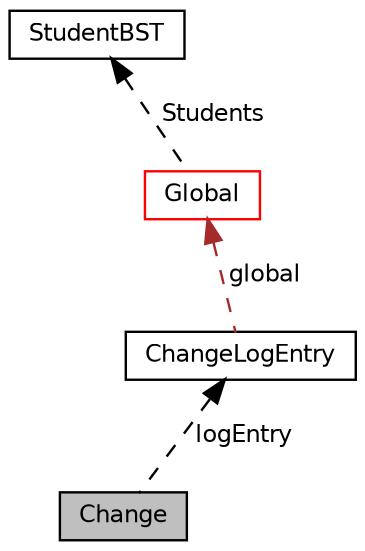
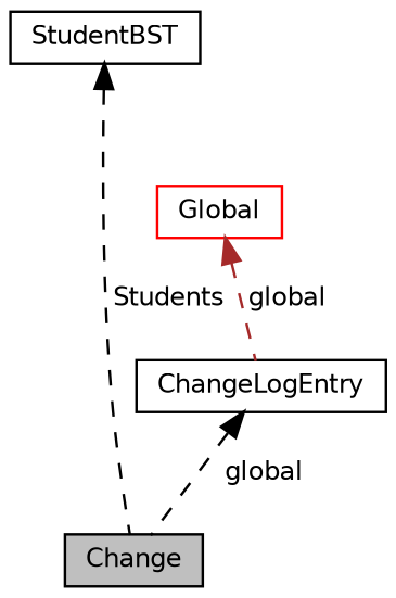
  digraph {
    node [color=black fillcolor=white fontname=Helvetica fontsize=10 shape=record style=filled]
    edge [color=black dir=back fontname=Helvetica fontsize=10 labelfontname=Helvetica labelfontsize=10 style=dashed]
    n1 [fillcolor=grey75 fontcolor=black height=0.2 label=Change width=0.4]
    n2 [color=red height=0.2 label=Global width=0.4]
    n3 [height=0.2 label=ChangeLogEntry width=0.4]
    n4 [height=0.2 label=StudentBST width=0.4]
    n2 -> n3 [color=brown label=" global"]
-   n3 -> n1 [label=" logEntry"]
-   n4 -> n2 [label=" Students"]
+   n3 -> n1 [label=" global"]
+   n4 -> n1 [label=" Students"]
  }
